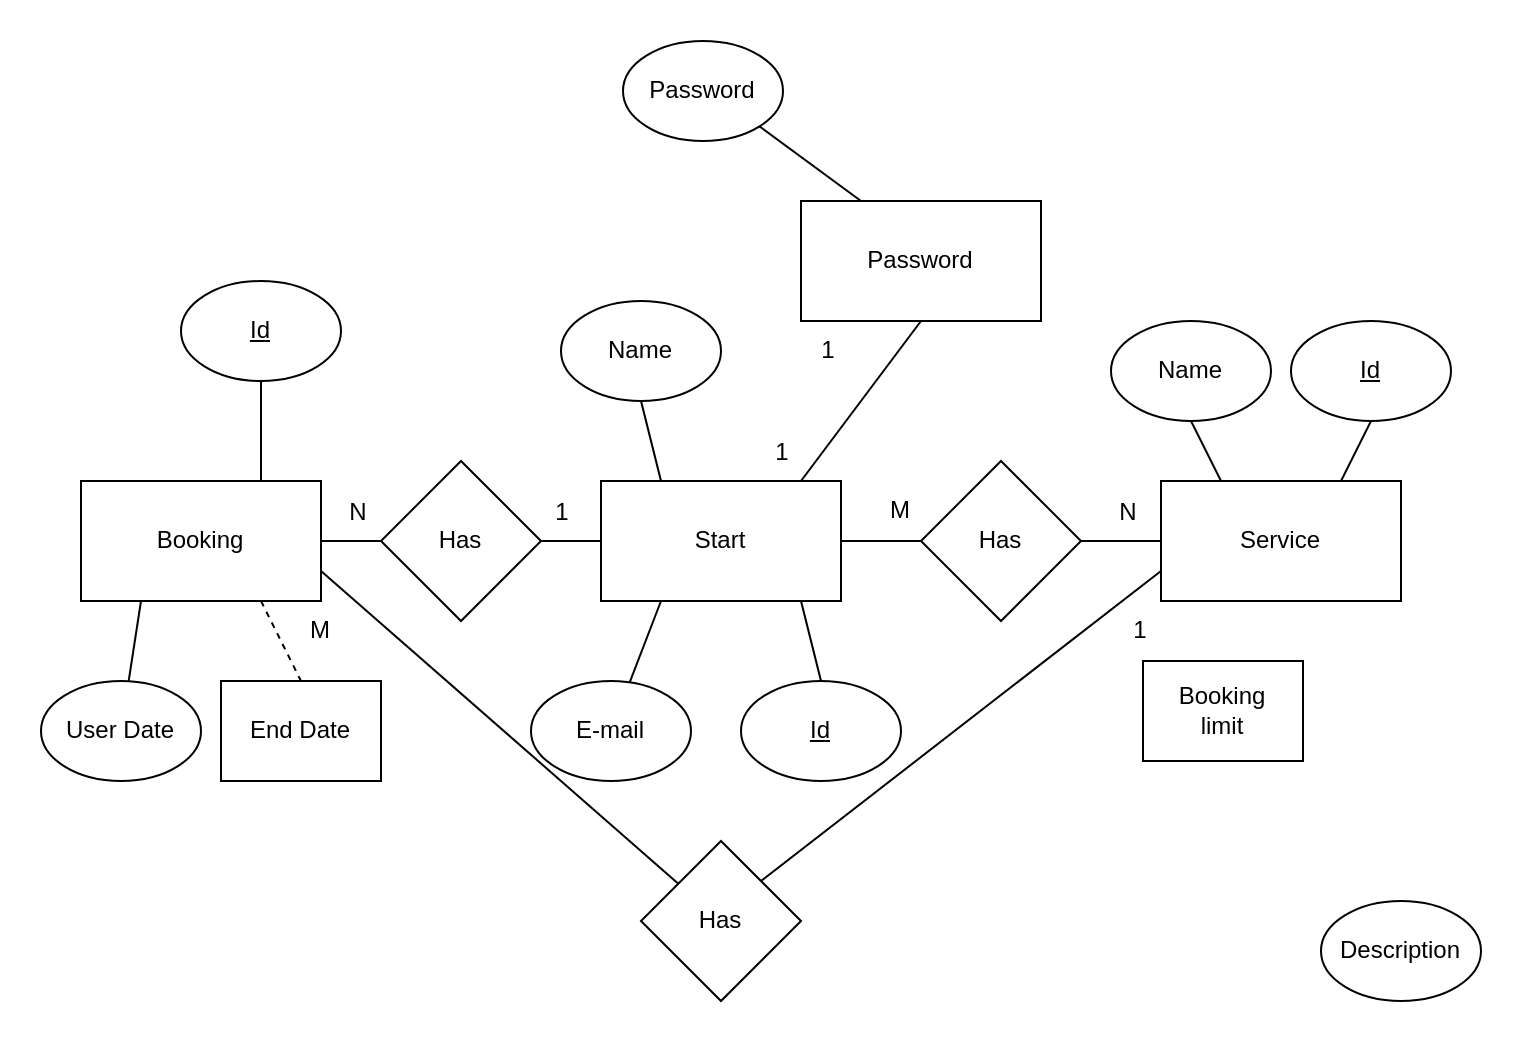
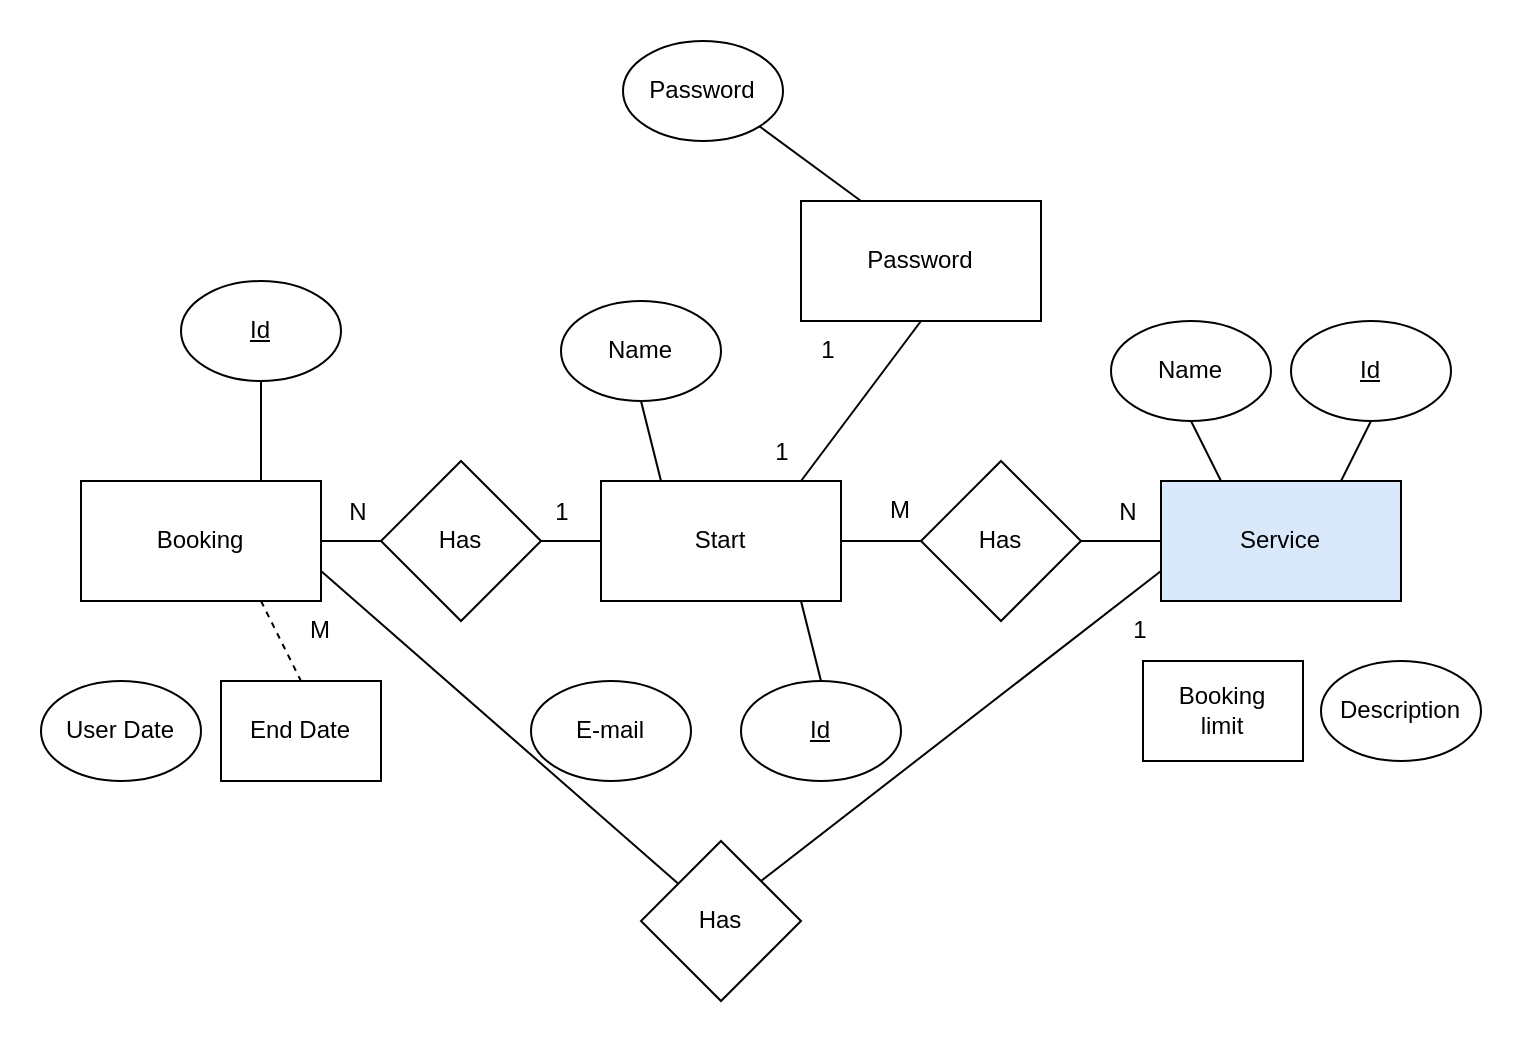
  <mxCell id="0" />
  <mxCell id="1" parent="0" />
  <mxCell id="2" value="Has" style="rhombus;whiteSpace=wrap;html=1;" parent="1" vertex="1"><mxGeometry x="460" y="230" width="80" height="80" as="geometry" /></mxCell>
  <mxCell id="3" value="Start" style="rounded=0;whiteSpace=wrap;html=1;" parent="1" vertex="1"><mxGeometry x="300" y="240" width="120" height="60" as="geometry" /></mxCell>
- <mxCell id="4" value="Service" style="rounded=0;whiteSpace=wrap;html=1;" parent="1" vertex="1"><mxGeometry x="580" y="240" width="120" height="60" as="geometry" /></mxCell>
+ <mxCell id="4" value="Service" style="rounded=0;whiteSpace=wrap;html=1;fillColor=#dae8fc;" parent="1" vertex="1"><mxGeometry x="580" y="240" width="120" height="60" as="geometry" /></mxCell>
  <mxCell id="5" value="Name" style="ellipse;whiteSpace=wrap;html=1;" parent="1" vertex="1"><mxGeometry x="280" y="150" width="80" height="50" as="geometry" /></mxCell>
  <mxCell id="6" value="&lt;u&gt;Id&lt;/u&gt;" style="ellipse;whiteSpace=wrap;html=1;" parent="1" vertex="1"><mxGeometry x="370" y="340" width="80" height="50" as="geometry" /></mxCell>
  <mxCell id="7" value="E-mail" style="ellipse;whiteSpace=wrap;html=1;" parent="1" vertex="1"><mxGeometry x="265" y="340" width="80" height="50" as="geometry" /></mxCell>
- <mxCell id="8" value="" style="endArrow=none;html=1;rounded=0;exitX=0.25;exitY=1;exitDx=0;exitDy=0;" parent="1" source="3" target="7" edge="1"><mxGeometry width="50" height="50" relative="1" as="geometry"><mxPoint x="360" y="310" as="sourcePoint" /><mxPoint x="410" y="260" as="targetPoint" /></mxGeometry></mxCell>
  <mxCell id="9" value="" style="endArrow=none;html=1;rounded=0;exitX=0.5;exitY=1;exitDx=0;exitDy=0;entryX=0.25;entryY=0;entryDx=0;entryDy=0;" parent="1" source="5" target="3" edge="1"><mxGeometry width="50" height="50" relative="1" as="geometry"><mxPoint x="350" y="320" as="sourcePoint" /><mxPoint x="344" y="360" as="targetPoint" /></mxGeometry></mxCell>
  <mxCell id="10" value="" style="endArrow=none;html=1;rounded=0;exitX=0.5;exitY=0;exitDx=0;exitDy=0;" parent="1" source="6" edge="1"><mxGeometry width="50" height="50" relative="1" as="geometry"><mxPoint x="410" y="330" as="sourcePoint" /><mxPoint x="400" y="300" as="targetPoint" /></mxGeometry></mxCell>
  <mxCell id="11" value="" style="endArrow=none;html=1;rounded=0;entryX=0;entryY=0.5;entryDx=0;entryDy=0;exitX=1;exitY=0.5;exitDx=0;exitDy=0;" parent="1" source="3" target="2" edge="1"><mxGeometry width="50" height="50" relative="1" as="geometry"><mxPoint x="390" y="310" as="sourcePoint" /><mxPoint x="440" y="260" as="targetPoint" /></mxGeometry></mxCell>
  <mxCell id="12" value="" style="endArrow=none;html=1;rounded=0;entryX=0;entryY=0.5;entryDx=0;entryDy=0;exitX=1;exitY=0.5;exitDx=0;exitDy=0;" parent="1" source="2" target="4" edge="1"><mxGeometry width="50" height="50" relative="1" as="geometry"><mxPoint x="430" y="280" as="sourcePoint" /><mxPoint x="470" y="280" as="targetPoint" /></mxGeometry></mxCell>
  <mxCell id="13" value="M" style="text;html=1;strokeColor=none;fillColor=none;align=center;verticalAlign=middle;whiteSpace=wrap;rounded=0;" parent="1" vertex="1"><mxGeometry x="420" y="240" width="60" height="30" as="geometry" /></mxCell>
  <mxCell id="14" value="N" style="text;html=1;strokeColor=none;fillColor=none;align=center;verticalAlign=middle;whiteSpace=wrap;rounded=0;" parent="1" vertex="1"><mxGeometry x="149" y="241" width="60" height="30" as="geometry" /></mxCell>
  <mxCell id="15" value="Name" style="ellipse;whiteSpace=wrap;html=1;" parent="1" vertex="1"><mxGeometry x="555" y="160" width="80" height="50" as="geometry" /></mxCell>
  <mxCell id="16" value="&lt;u&gt;Id&lt;/u&gt;" style="ellipse;whiteSpace=wrap;html=1;" parent="1" vertex="1"><mxGeometry x="645" y="160" width="80" height="50" as="geometry" /></mxCell>
  <mxCell id="17" value="Booking&lt;br&gt;limit" style="whiteSpace=wrap;html=1;rounded=0;" parent="1" vertex="1"><mxGeometry x="571" y="330" width="80" height="50" as="geometry" /></mxCell>
  <mxCell id="18" value="Booking" style="rounded=0;whiteSpace=wrap;html=1;" parent="1" vertex="1"><mxGeometry x="40" y="240" width="120" height="60" as="geometry" /></mxCell>
  <mxCell id="19" value="&lt;u&gt;Id&lt;/u&gt;" style="ellipse;whiteSpace=wrap;html=1;" parent="1" vertex="1"><mxGeometry x="90" y="140" width="80" height="50" as="geometry" /></mxCell>
  <mxCell id="20" value="User Date" style="ellipse;whiteSpace=wrap;html=1;" parent="1" vertex="1"><mxGeometry x="20" y="340" width="80" height="50" as="geometry" /></mxCell>
  <mxCell id="21" value="End Date" style="whiteSpace=wrap;html=1;rounded=0;" parent="1" vertex="1"><mxGeometry x="110" y="340" width="80" height="50" as="geometry" /></mxCell>
- <mxCell id="22" value="" style="endArrow=none;html=1;rounded=0;exitX=0.25;exitY=1;exitDx=0;exitDy=0;" parent="1" source="18" target="20" edge="1"><mxGeometry width="50" height="50" relative="1" as="geometry"><mxPoint x="100" y="310" as="sourcePoint" /><mxPoint x="150" y="260" as="targetPoint" /></mxGeometry></mxCell>
  <mxCell id="23" value="" style="endArrow=none;html=1;rounded=0;exitX=0.75;exitY=1;exitDx=0;exitDy=0;entryX=0.5;entryY=0;entryDx=0;entryDy=0;dashed=1;" parent="1" source="18" target="21" edge="1"><mxGeometry width="50" height="50" relative="1" as="geometry"><mxPoint x="80" y="310" as="sourcePoint" /><mxPoint x="74" y="350" as="targetPoint" /></mxGeometry></mxCell>
  <mxCell id="24" value="" style="endArrow=none;html=1;rounded=0;exitX=0.5;exitY=1;exitDx=0;exitDy=0;" parent="1" source="19" edge="1"><mxGeometry width="50" height="50" relative="1" as="geometry"><mxPoint x="70" y="210" as="sourcePoint" /><mxPoint x="130" y="240" as="targetPoint" /></mxGeometry></mxCell>
  <mxCell id="25" value="" style="endArrow=none;html=1;rounded=0;entryX=0;entryY=0.5;entryDx=0;entryDy=0;exitX=1;exitY=0.5;exitDx=0;exitDy=0;" parent="1" source="18" edge="1"><mxGeometry width="50" height="50" relative="1" as="geometry"><mxPoint x="130" y="310" as="sourcePoint" /><mxPoint x="200" y="270" as="targetPoint" /></mxGeometry></mxCell>
  <mxCell id="26" value="Has" style="rhombus;whiteSpace=wrap;html=1;" parent="1" vertex="1"><mxGeometry x="190" y="230" width="80" height="80" as="geometry" /></mxCell>
  <mxCell id="27" value="" style="endArrow=none;html=1;rounded=0;exitX=1;exitY=0.5;exitDx=0;exitDy=0;" parent="1" source="26" edge="1"><mxGeometry width="50" height="50" relative="1" as="geometry"><mxPoint x="380" y="400" as="sourcePoint" /><mxPoint x="300" y="270" as="targetPoint" /></mxGeometry></mxCell>
  <mxCell id="28" value="N" style="text;html=1;strokeColor=none;fillColor=none;align=center;verticalAlign=middle;whiteSpace=wrap;rounded=0;" parent="1" vertex="1"><mxGeometry x="534" y="241" width="60" height="30" as="geometry" /></mxCell>
  <mxCell id="29" value="1" style="text;html=1;strokeColor=none;fillColor=none;align=center;verticalAlign=middle;whiteSpace=wrap;rounded=0;" parent="1" vertex="1"><mxGeometry x="251" y="241" width="60" height="30" as="geometry" /></mxCell>
  <mxCell id="30" value="" style="endArrow=none;html=1;rounded=0;exitX=0.5;exitY=1;exitDx=0;exitDy=0;entryX=0.75;entryY=0;entryDx=0;entryDy=0;" parent="1" source="16" target="4" edge="1"><mxGeometry width="50" height="50" relative="1" as="geometry"><mxPoint x="695" y="340" as="sourcePoint" /><mxPoint x="680" y="310" as="targetPoint" /></mxGeometry></mxCell>
  <mxCell id="31" value="" style="endArrow=none;html=1;rounded=0;exitX=0.5;exitY=1;exitDx=0;exitDy=0;entryX=0.25;entryY=0;entryDx=0;entryDy=0;" parent="1" source="15" target="4" edge="1"><mxGeometry width="50" height="50" relative="1" as="geometry"><mxPoint x="695" y="220" as="sourcePoint" /><mxPoint x="680" y="250" as="targetPoint" /></mxGeometry></mxCell>
  <mxCell id="32" value="Has" style="rhombus;whiteSpace=wrap;html=1;" parent="1" vertex="1"><mxGeometry x="320" y="420" width="80" height="80" as="geometry" /></mxCell>
  <mxCell id="33" value="" style="endArrow=none;html=1;rounded=0;exitX=1;exitY=0.75;exitDx=0;exitDy=0;" parent="1" source="18" target="32" edge="1"><mxGeometry width="50" height="50" relative="1" as="geometry"><mxPoint x="250" y="420" as="sourcePoint" /><mxPoint x="300" y="370" as="targetPoint" /></mxGeometry></mxCell>
  <mxCell id="34" value="" style="endArrow=none;html=1;rounded=0;exitX=0;exitY=0.75;exitDx=0;exitDy=0;entryX=1;entryY=0;entryDx=0;entryDy=0;" parent="1" source="4" target="32" edge="1"><mxGeometry width="50" height="50" relative="1" as="geometry"><mxPoint x="170" y="295" as="sourcePoint" /><mxPoint x="350" y="470" as="targetPoint" /></mxGeometry></mxCell>
  <mxCell id="35" value="1" style="text;html=1;strokeColor=none;fillColor=none;align=center;verticalAlign=middle;whiteSpace=wrap;rounded=0;" parent="1" vertex="1"><mxGeometry x="540" y="300" width="60" height="30" as="geometry" /></mxCell>
  <mxCell id="36" value="M" style="text;html=1;strokeColor=none;fillColor=none;align=center;verticalAlign=middle;whiteSpace=wrap;rounded=0;" parent="1" vertex="1"><mxGeometry x="130" y="300" width="60" height="30" as="geometry" /></mxCell>
- <mxCell id="37" value="Description" style="ellipse;whiteSpace=wrap;html=1;" parent="1" vertex="1"><mxGeometry x="660" y="450" width="80" height="50" as="geometry" /></mxCell>
+ <mxCell id="37" value="Description" style="ellipse;whiteSpace=wrap;html=1;" parent="1" vertex="1"><mxGeometry x="660" y="330" width="80" height="50" as="geometry" /></mxCell>
  <mxCell id="38" value="Password" style="rounded=0;whiteSpace=wrap;html=1;" vertex="1" parent="1"><mxGeometry x="400" y="100" width="120" height="60" as="geometry" /></mxCell>
  <mxCell id="39" value="" style="endArrow=none;html=1;rounded=0;entryX=0.5;entryY=1;entryDx=0;entryDy=0;" edge="1" parent="1" target="38"><mxGeometry width="50" height="50" relative="1" as="geometry"><mxPoint x="400" y="240" as="sourcePoint" /><mxPoint x="370" y="290" as="targetPoint" /></mxGeometry></mxCell>
  <mxCell id="40" value="Password" style="ellipse;whiteSpace=wrap;html=1;" vertex="1" parent="1"><mxGeometry x="311" y="20" width="80" height="50" as="geometry" /></mxCell>
  <mxCell id="41" value="1" style="text;html=1;strokeColor=none;fillColor=none;align=center;verticalAlign=middle;whiteSpace=wrap;rounded=0;" vertex="1" parent="1"><mxGeometry x="361" y="211" width="60" height="30" as="geometry" /></mxCell>
  <mxCell id="42" value="1" style="text;html=1;strokeColor=none;fillColor=none;align=center;verticalAlign=middle;whiteSpace=wrap;rounded=0;" vertex="1" parent="1"><mxGeometry x="384" y="160" width="60" height="30" as="geometry" /></mxCell>
  <mxCell id="43" value="" style="endArrow=none;html=1;rounded=0;exitX=1;exitY=1;exitDx=0;exitDy=0;entryX=0.25;entryY=0;entryDx=0;entryDy=0;" edge="1" parent="1" source="40" target="38"><mxGeometry width="50" height="50" relative="1" as="geometry"><mxPoint x="340" y="220" as="sourcePoint" /><mxPoint x="350" y="260" as="targetPoint" /></mxGeometry></mxCell>
